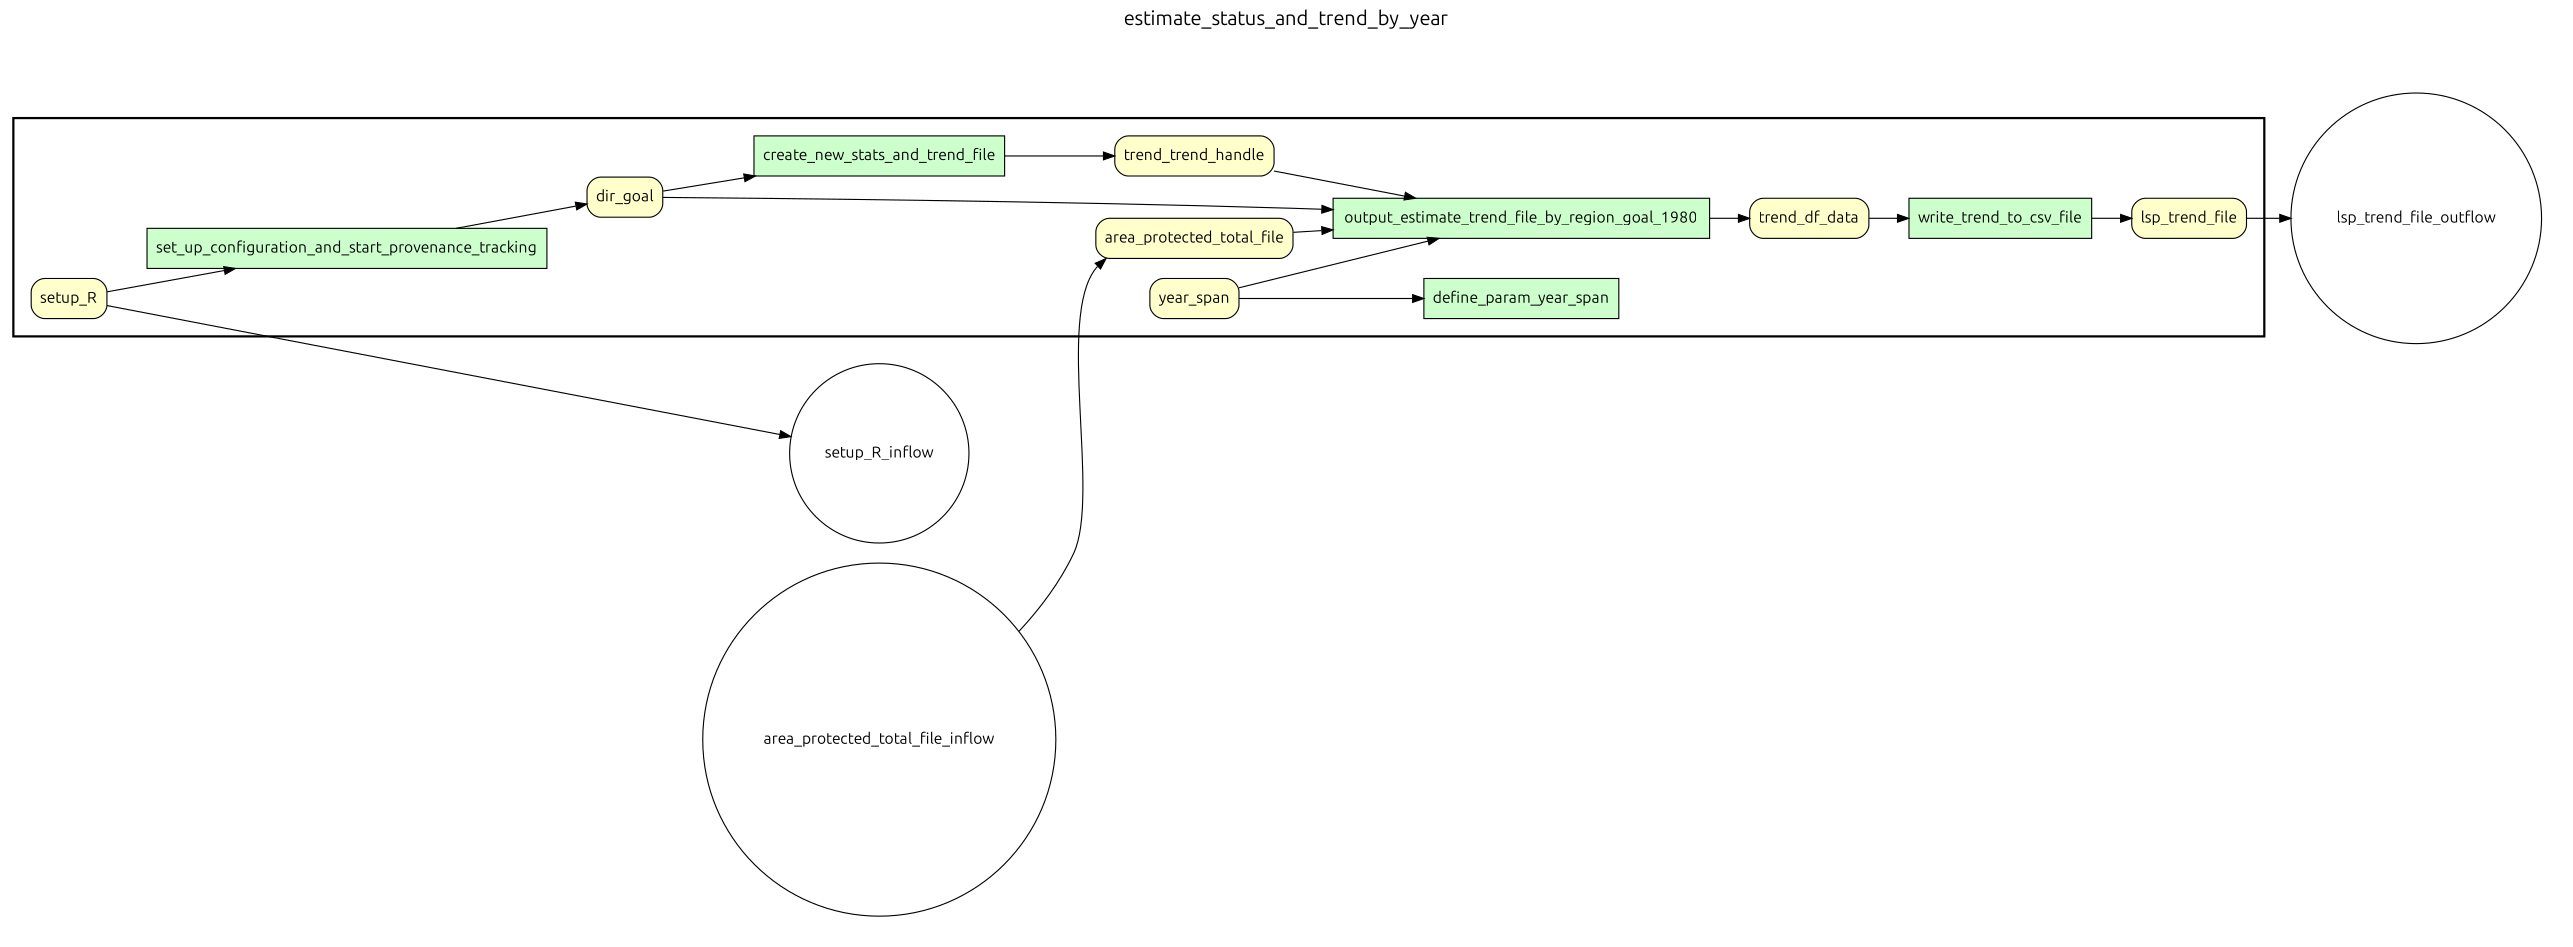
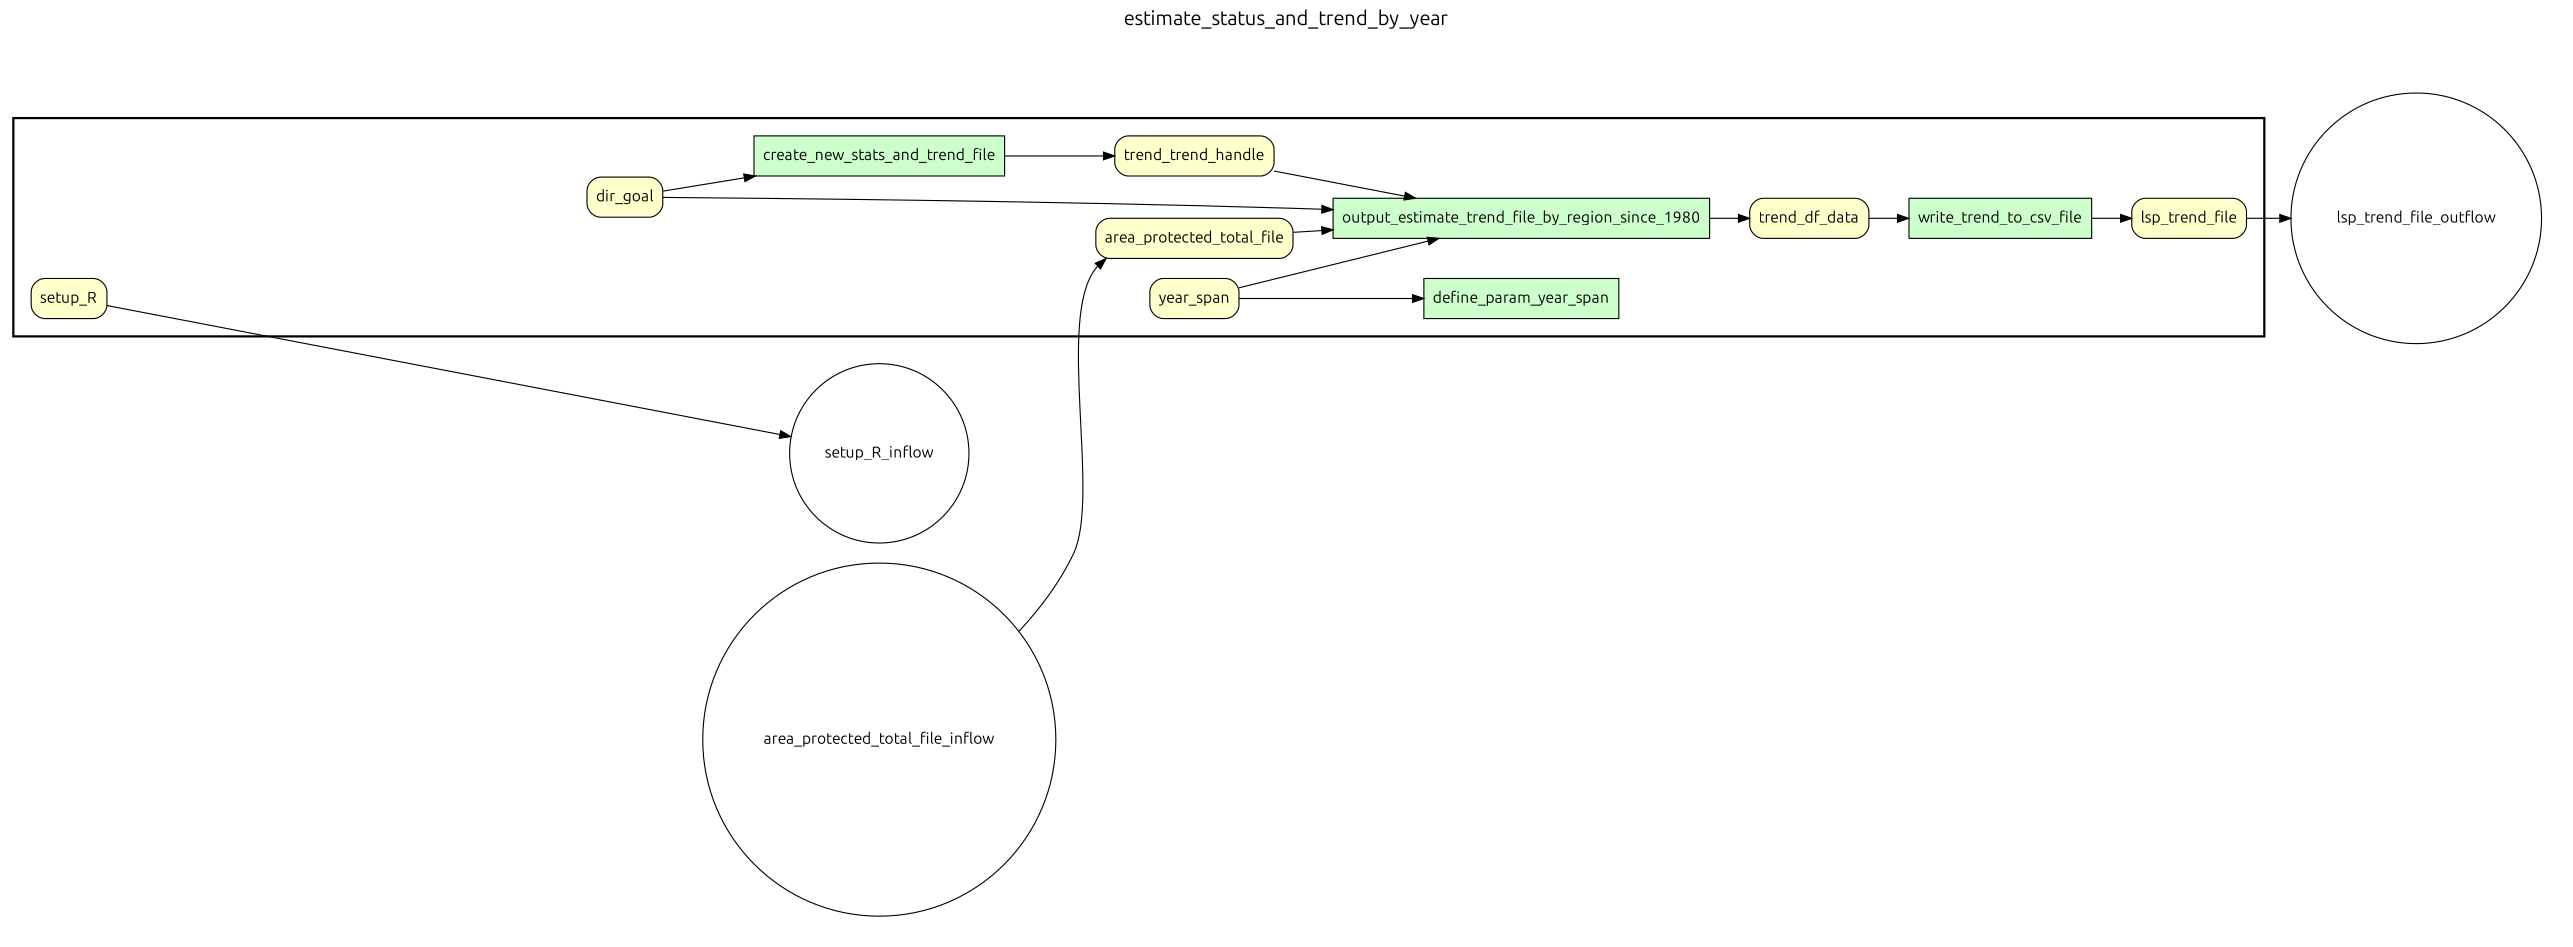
  digraph {
    fontname=Ubuntu
    fontsize=18
    label=estimate_status_and_trend_by_year
    labelloc=t
    rankdir=LR
    node [fillcolor="#FFFFCC" fontname=Ubuntu peripheries=1 shape=box style="rounded,filled"]
    edge [fontname=Ubuntu]
-   output_estimate_trend_file_by_region_since_1980 [fillcolor="#CCFFCC" style=filled label=output_estimate_trend_file_by_region_goal_1980]
+   output_estimate_trend_file_by_region_since_1980 [fillcolor="#CCFFCC" style=filled]
    define_param_year_span [fillcolor="#CCFFCC" style=filled]
    create_new_stats_and_trend_file [fillcolor="#CCFFCC" style=filled]
-   set_up_configuration_and_start_provenance_tracking [fillcolor="#CCFFCC" style=filled]
    write_trend_to_csv_file [fillcolor="#CCFFCC" style=filled]
    setup_R
    dir_goal
    n8 [label=trend_trend_handle]
    year_span
    area_protected_total_file
    trend_df_data
    lsp_trend_file
    setup_R_inflow [fillcolor="#FFFFFF" shape=circle width=0.2 style=""]
    area_protected_total_file_inflow [fillcolor="#FFFFFF" shape=circle width=0.2 style=""]
    lsp_trend_file_outflow [fillcolor="#FFFFFF" shape=circle width=0.2 style=""]
    subgraph cluster_1 {
      color=black
      label=""
      penwidth=2
      subgraph cluster_2 {
        color=white
        label=""
        penwidth=2
        output_estimate_trend_file_by_region_since_1980
        define_param_year_span
        create_new_stats_and_trend_file
-       set_up_configuration_and_start_provenance_tracking
        write_trend_to_csv_file
        setup_R
        dir_goal
        n8
        year_span
        area_protected_total_file
        trend_df_data
        lsp_trend_file
      }
    }
    subgraph cluster_3 {
      color=white
      label=""
      penwidth=2
      subgraph cluster_4 {
        color=white
        label=""
        penwidth=2
        setup_R_inflow
        area_protected_total_file_inflow
      }
    }
    subgraph cluster_5 {
      color=white
      label=""
      penwidth=2
      subgraph cluster_6 {
        color=white
        label=""
        penwidth=2
        lsp_trend_file_outflow
      }
    }
    output_estimate_trend_file_by_region_since_1980 -> trend_df_data
    create_new_stats_and_trend_file -> n8
-   set_up_configuration_and_start_provenance_tracking -> dir_goal
    write_trend_to_csv_file -> lsp_trend_file
-   setup_R -> set_up_configuration_and_start_provenance_tracking
    setup_R -> setup_R_inflow
    dir_goal -> output_estimate_trend_file_by_region_since_1980
    dir_goal -> create_new_stats_and_trend_file
    n8 -> output_estimate_trend_file_by_region_since_1980
    year_span -> output_estimate_trend_file_by_region_since_1980
    year_span -> define_param_year_span
    area_protected_total_file -> output_estimate_trend_file_by_region_since_1980
    trend_df_data -> write_trend_to_csv_file
    lsp_trend_file -> lsp_trend_file_outflow
    area_protected_total_file_inflow -> area_protected_total_file
  }
